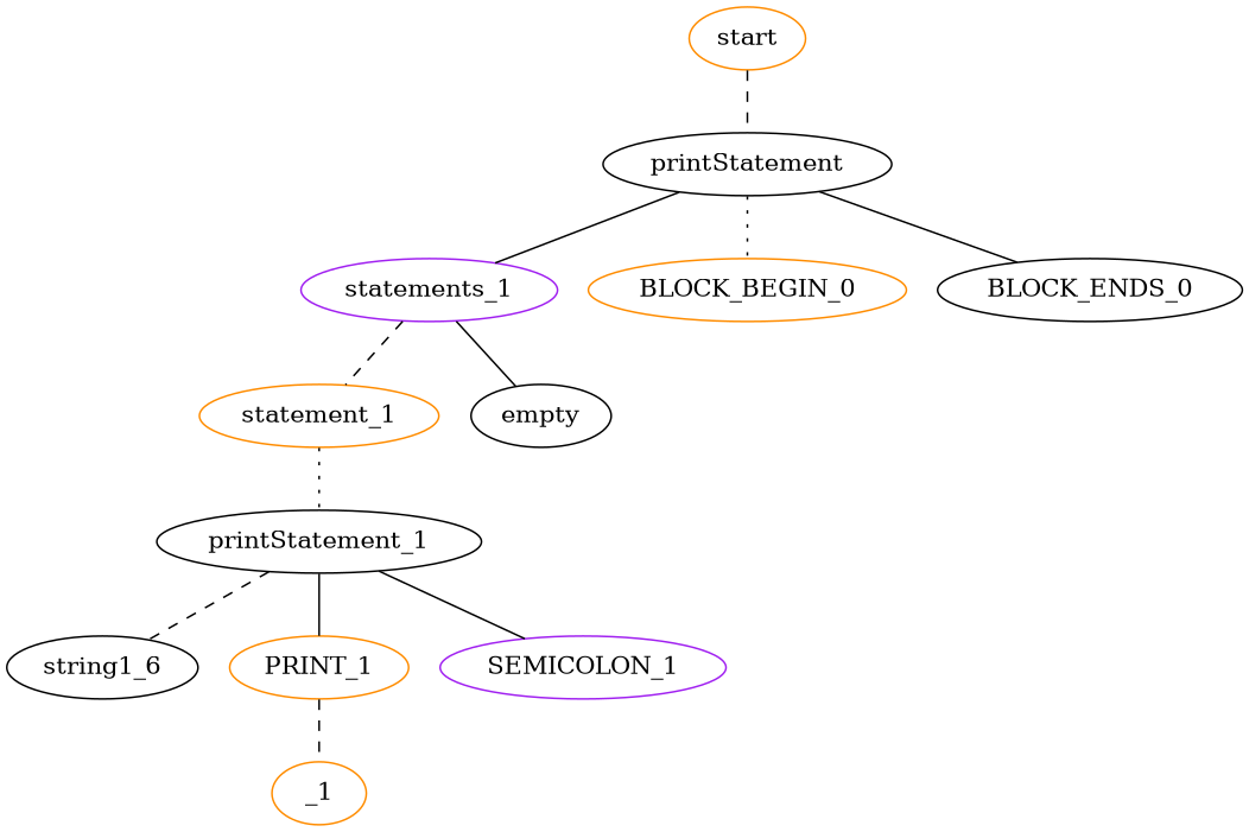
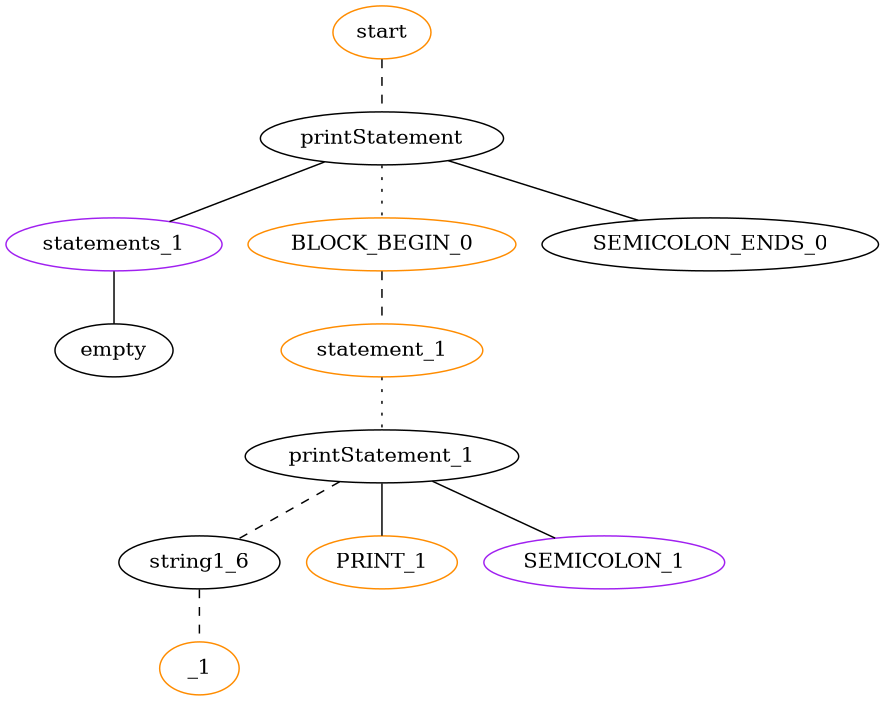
  graph {
    node [color=black]
    edge [style=solid]
    n1 [label=printStatement]
    start [color=darkorange]
    statements_1 [color=purple]
    BLOCK_BEGIN_0 [color=darkorange]
-   BLOCK_ENDS_0
+   BLOCK_ENDS_0 [label=SEMICOLON_ENDS_0]
    statement_1 [color=darkorange]
    empty
    n8 [label=string1_6]
    _1 [color=darkorange]
    printStatement_1
    PRINT_1 [color=darkorange]
    SEMICOLON_1 [color=purple]
    n1 -- statements_1
    n1 -- BLOCK_BEGIN_0 [style=dotted]
    n1 -- BLOCK_ENDS_0
    start -- n1 [style=dashed]
-   statements_1 -- statement_1 [style=dashed]
+   BLOCK_BEGIN_0 -- statement_1 [style=dashed]
    statements_1 -- empty
    statement_1 -- printStatement_1 [style=dotted]
-   PRINT_1 -- _1 [style=dashed]
+   n8 -- _1 [style=dashed]
    printStatement_1 -- n8 [style=dashed]
    printStatement_1 -- PRINT_1
    printStatement_1 -- SEMICOLON_1
  }
